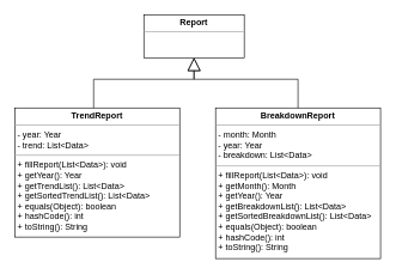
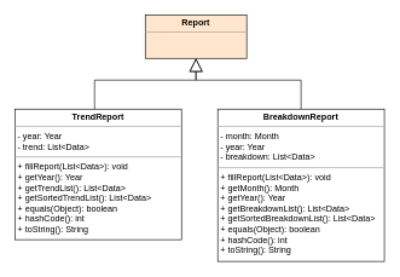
  <mxCell id="0" />
  <mxCell id="1" parent="0" />
- <mxCell id="2" value="&lt;p style=&quot;margin: 0px ; margin-top: 4px ; text-align: center&quot;&gt;&lt;b&gt;Report&lt;/b&gt;&lt;/p&gt;&lt;hr size=&quot;1&quot;&gt;&lt;div style=&quot;height: 2px&quot;&gt;&lt;/div&gt;" style="verticalAlign=top;align=left;overflow=fill;fontSize=12;fontFamily=Helvetica;html=1;" vertex="1" parent="1"><mxGeometry x="200" y="20" width="140" height="60" as="geometry" /></mxCell>
+ <mxCell id="2" value="&lt;p style=&quot;margin: 0px ; margin-top: 4px ; text-align: center&quot;&gt;&lt;b&gt;Report&lt;/b&gt;&lt;/p&gt;&lt;hr size=&quot;1&quot;&gt;&lt;div style=&quot;height: 2px&quot;&gt;&lt;/div&gt;" style="verticalAlign=top;align=left;overflow=fill;fontSize=12;fontFamily=Helvetica;html=1;fillColor=#ffe6cc;" vertex="1" parent="1"><mxGeometry x="200" y="20" width="140" height="60" as="geometry" /></mxCell>
  <mxCell id="3" value="&lt;p style=&quot;margin: 0px ; margin-top: 4px ; text-align: center&quot;&gt;&lt;b&gt;TrendReport&lt;/b&gt;&lt;/p&gt;&lt;hr size=&quot;1&quot;&gt;&lt;p style=&quot;margin: 0px ; margin-left: 4px&quot;&gt;- year: Year&lt;/p&gt;&lt;p style=&quot;margin: 0px ; margin-left: 4px&quot;&gt;&lt;span&gt;- trend: List&amp;lt;Data&amp;gt;&lt;/span&gt;&lt;/p&gt;&lt;hr size=&quot;1&quot;&gt;&lt;p style=&quot;margin: 0px ; margin-left: 4px&quot;&gt;+ fillReport(List&amp;lt;Data&amp;gt;): void&lt;/p&gt;&lt;p style=&quot;margin: 0px ; margin-left: 4px&quot;&gt;+ getYear(): Year&lt;br&gt;&lt;/p&gt;&lt;p style=&quot;margin: 0px ; margin-left: 4px&quot;&gt;+ getTrendList(): List&amp;lt;Data&amp;gt;&lt;br&gt;&lt;/p&gt;&lt;p style=&quot;margin: 0px ; margin-left: 4px&quot;&gt;+ getSortedTrendList(): List&amp;lt;Data&amp;gt;&lt;br&gt;&lt;/p&gt;&lt;p style=&quot;margin: 0px ; margin-left: 4px&quot;&gt;+ equals(Object): boolean&lt;/p&gt;&lt;p style=&quot;margin: 0px ; margin-left: 4px&quot;&gt;+ hashCode(): int&lt;/p&gt;&lt;p style=&quot;margin: 0px ; margin-left: 4px&quot;&gt;+ toString(): String&lt;/p&gt;" style="verticalAlign=top;align=left;overflow=fill;fontSize=12;fontFamily=Helvetica;html=1;" vertex="1" parent="1"><mxGeometry x="20" y="150" width="230" height="180" as="geometry" /></mxCell>
  <mxCell id="4" value="&lt;p style=&quot;margin: 0px ; margin-top: 4px ; text-align: center&quot;&gt;&lt;b&gt;BreakdownReport&lt;/b&gt;&lt;/p&gt;&lt;hr size=&quot;1&quot;&gt;&lt;p style=&quot;margin: 0px ; margin-left: 4px&quot;&gt;- month: Month&lt;/p&gt;&lt;p style=&quot;margin: 0px ; margin-left: 4px&quot;&gt;- year: Year&lt;/p&gt;&lt;p style=&quot;margin: 0px ; margin-left: 4px&quot;&gt;- breakdown: List&amp;lt;Data&amp;gt;&lt;/p&gt;&lt;hr size=&quot;1&quot;&gt;&lt;p style=&quot;margin: 0px 0px 0px 4px&quot;&gt;+ fillReport(List&amp;lt;Data&amp;gt;): void&lt;/p&gt;&lt;p style=&quot;margin: 0px 0px 0px 4px&quot;&gt;+ getMonth(): Month&lt;/p&gt;&lt;p style=&quot;margin: 0px 0px 0px 4px&quot;&gt;+ getYear(): Year&lt;br&gt;&lt;/p&gt;&lt;p style=&quot;margin: 0px 0px 0px 4px&quot;&gt;+ getBreakdownList(): List&amp;lt;Data&amp;gt;&lt;br&gt;&lt;/p&gt;&lt;p style=&quot;margin: 0px 0px 0px 4px&quot;&gt;+ getSortedBreakdownList(): List&amp;lt;Data&amp;gt;&lt;br&gt;&lt;/p&gt;&lt;p style=&quot;margin: 0px 0px 0px 4px&quot;&gt;+ equals(Object): boolean&lt;/p&gt;&lt;p style=&quot;margin: 0px 0px 0px 4px&quot;&gt;+ hashCode(): int&lt;/p&gt;&lt;p style=&quot;margin: 0px 0px 0px 4px&quot;&gt;+ toString(): String&lt;/p&gt;" style="verticalAlign=top;align=left;overflow=fill;fontSize=12;fontFamily=Helvetica;html=1;" vertex="1" parent="1"><mxGeometry x="300" y="150" width="230" height="210" as="geometry" /></mxCell>
  <mxCell id="5" value="" style="endArrow=block;endSize=16;endFill=0;html=1;entryX=0.5;entryY=1;entryDx=0;entryDy=0;rounded=0;" edge="1" parent="1" target="2"><mxGeometry x="0.758" y="-39" width="160" relative="1" as="geometry"><mxPoint x="130" y="150" as="sourcePoint" /><mxPoint x="280" y="114.5" as="targetPoint" /><Array as="points"><mxPoint x="130" y="110" /><mxPoint x="270" y="110" /></Array><mxPoint y="-1" as="offset" /></mxGeometry></mxCell>
  <mxCell id="6" value="" style="endArrow=block;endSize=16;endFill=0;html=1;entryX=0.5;entryY=1;entryDx=0;entryDy=0;exitX=0.5;exitY=0;exitDx=0;exitDy=0;rounded=0;" edge="1" parent="1" source="4"><mxGeometry x="0.758" y="-39" width="160" relative="1" as="geometry"><mxPoint x="170" y="150" as="sourcePoint" /><mxPoint x="270" y="80" as="targetPoint" /><Array as="points"><mxPoint x="415" y="110" /><mxPoint x="270" y="110" /></Array><mxPoint y="-1" as="offset" /></mxGeometry></mxCell>
